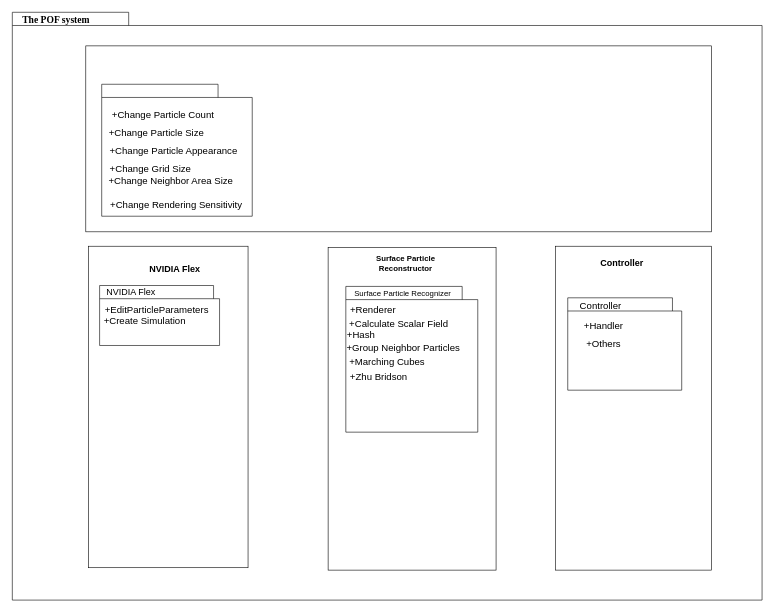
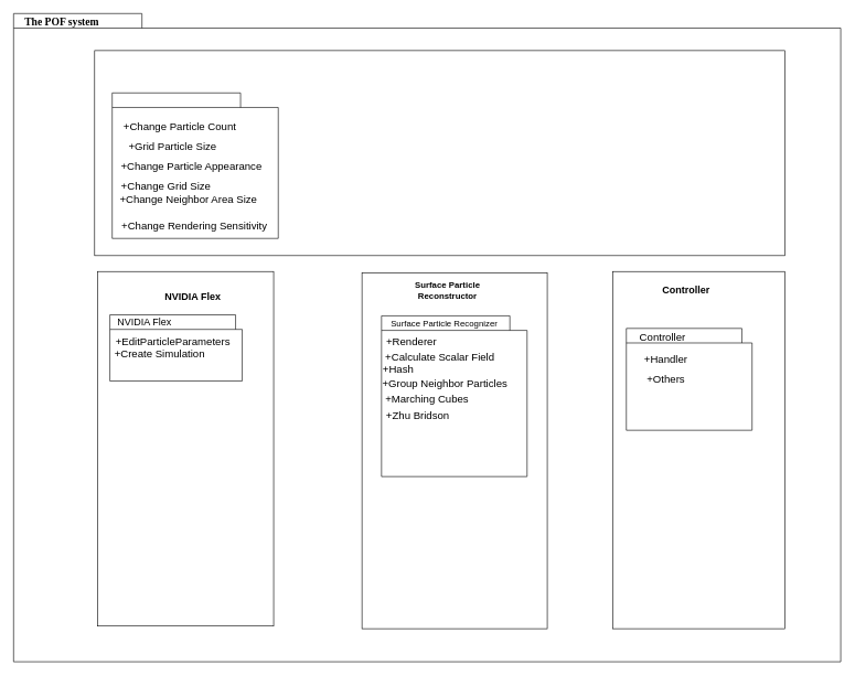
  <mxCell id="0" />
  <mxCell id="1" parent="0" />
  <mxCell id="2" value="" style="shape=folder;fontStyle=1;spacingTop=10;tabWidth=194;tabHeight=22;tabPosition=left;html=1;rounded=0;shadow=0;comic=0;labelBackgroundColor=none;strokeWidth=1;fillColor=none;fontFamily=Verdana;fontSize=10;align=center;" parent="1" vertex="1"><mxGeometry x="20" y="20" width="1250" height="980" as="geometry" /></mxCell>
  <mxCell id="3" value="&lt;b style=&quot;font-size: 16px;&quot;&gt;&lt;font style=&quot;font-size: 16px;&quot;&gt;The POF system&lt;/font&gt;&lt;/b&gt;" style="text;html=1;align=left;verticalAlign=top;spacingTop=-4;fontSize=16;fontFamily=Verdana" parent="1" vertex="1"><mxGeometry x="35" y="20" width="130" height="20" as="geometry" /></mxCell>
  <mxCell id="4" value="" style="rounded=0;whiteSpace=wrap;html=1;" vertex="1" parent="1"><mxGeometry x="147" y="410" width="266" height="536" as="geometry" /></mxCell>
  <mxCell id="5" value="NVIDIA Flex" style="text;html=1;strokeColor=none;fillColor=none;align=center;verticalAlign=middle;whiteSpace=wrap;rounded=0;strokeWidth=1;fontSize=15;fontStyle=1" vertex="1" parent="1"><mxGeometry x="235.5" y="438" width="110" height="20" as="geometry" /></mxCell>
  <mxCell id="6" value="" style="rounded=0;whiteSpace=wrap;html=1;" vertex="1" parent="1"><mxGeometry x="142.5" y="76" width="1043" height="310" as="geometry" /></mxCell>
  <mxCell id="7" value="" style="rounded=0;whiteSpace=wrap;html=1;" vertex="1" parent="1"><mxGeometry x="925.5" y="410" width="260" height="540" as="geometry" /></mxCell>
  <mxCell id="8" value="" style="rounded=0;whiteSpace=wrap;html=1;" vertex="1" parent="1"><mxGeometry x="546.5" y="412" width="280" height="538" as="geometry" /></mxCell>
  <mxCell id="9" value="Controller" style="text;html=1;strokeColor=none;fillColor=none;align=center;verticalAlign=middle;whiteSpace=wrap;rounded=0;fontSize=15;fontStyle=1" vertex="1" parent="1"><mxGeometry x="950.5" y="427" width="171" height="20" as="geometry" /></mxCell>
  <mxCell id="10" value="Surface Particle &lt;br&gt;Reconstructor" style="text;html=1;strokeColor=none;fillColor=none;align=center;verticalAlign=middle;whiteSpace=wrap;rounded=0;fontSize=13;fontStyle=1" vertex="1" parent="1"><mxGeometry x="569.5" y="421.5" width="212" height="33" as="geometry" /></mxCell>
  <mxCell id="11" value="" style="shape=folder;fontStyle=1;spacingTop=10;tabWidth=194;tabHeight=22;tabPosition=left;html=1;rounded=0;shadow=0;comic=0;labelBackgroundColor=none;strokeWidth=1;fillColor=none;fontFamily=Verdana;fontSize=10;align=center;" vertex="1" parent="1"><mxGeometry x="165.5" y="475.5" width="200" height="100" as="geometry" /></mxCell>
  <mxCell id="12" value="NVIDIA Flex" style="text;html=1;strokeColor=none;fillColor=none;align=center;verticalAlign=middle;whiteSpace=wrap;rounded=0;strokeWidth=1;fontSize=15;fontStyle=0" vertex="1" parent="1"><mxGeometry x="165.5" y="475.5" width="104" height="20" as="geometry" /></mxCell>
  <mxCell id="13" value="+EditParticleParameters&lt;br&gt;" style="text;html=1;strokeColor=none;fillColor=none;align=center;verticalAlign=middle;whiteSpace=wrap;rounded=0;fontSize=16;" vertex="1" parent="1"><mxGeometry x="165.5" y="505.5" width="190" height="21" as="geometry" /></mxCell>
  <mxCell id="14" value="" style="shape=folder;fontStyle=1;spacingTop=10;tabWidth=194;tabHeight=22;tabPosition=left;html=1;rounded=0;shadow=0;comic=0;labelBackgroundColor=none;strokeWidth=1;fillColor=none;fontFamily=Verdana;fontSize=10;align=center;" vertex="1" parent="1"><mxGeometry x="576" y="477" width="220" height="243" as="geometry" /></mxCell>
  <mxCell id="15" value="&lt;font style=&quot;font-size: 13px&quot;&gt;Surface Particle&amp;nbsp;Recognizer&lt;/font&gt;" style="text;html=1;strokeColor=none;fillColor=none;align=center;verticalAlign=middle;whiteSpace=wrap;rounded=0;strokeWidth=1;fontSize=15;fontStyle=0" vertex="1" parent="1"><mxGeometry x="575.5" y="469.5" width="190" height="36" as="geometry" /></mxCell>
  <mxCell id="16" value="+Renderer" style="text;html=1;strokeColor=none;fillColor=none;align=center;verticalAlign=middle;whiteSpace=wrap;rounded=0;fontSize=16;" vertex="1" parent="1"><mxGeometry x="545.5" y="503" width="151" height="26" as="geometry" /></mxCell>
  <mxCell id="17" value="+Create Simulation" style="text;html=1;strokeColor=none;fillColor=none;align=center;verticalAlign=middle;whiteSpace=wrap;rounded=0;fontSize=16;" vertex="1" parent="1"><mxGeometry x="165.5" y="523.5" width="150" height="21" as="geometry" /></mxCell>
  <mxCell id="18" value="+Calculate Scalar Field" style="text;html=1;strokeColor=none;fillColor=none;align=center;verticalAlign=middle;whiteSpace=wrap;rounded=0;fontSize=16;" vertex="1" parent="1"><mxGeometry x="579" y="525.5" width="171" height="26" as="geometry" /></mxCell>
  <mxCell id="19" value="Controller" style="text;html=1;strokeColor=none;fillColor=none;align=center;verticalAlign=middle;whiteSpace=wrap;rounded=0;fontSize=16;" vertex="1" parent="1"><mxGeometry x="925.5" y="495.5" width="150" height="26" as="geometry" /></mxCell>
  <mxCell id="20" value="+Hash" style="text;html=1;strokeColor=none;fillColor=none;align=center;verticalAlign=middle;whiteSpace=wrap;rounded=0;fontSize=16;" vertex="1" parent="1"><mxGeometry x="515.5" y="544.5" width="171" height="26" as="geometry" /></mxCell>
  <mxCell id="21" value="+Group Neighbor Particles" style="text;html=1;strokeColor=none;fillColor=none;align=center;verticalAlign=middle;whiteSpace=wrap;rounded=0;fontSize=16;" vertex="1" parent="1"><mxGeometry x="576" y="566" width="192" height="26" as="geometry" /></mxCell>
  <mxCell id="22" value="+Marching Cubes" style="text;html=1;strokeColor=none;fillColor=none;align=center;verticalAlign=middle;whiteSpace=wrap;rounded=0;fontSize=16;" vertex="1" parent="1"><mxGeometry x="540" y="588.5" width="210" height="26" as="geometry" /></mxCell>
  <mxCell id="23" value="" style="shape=folder;fontStyle=1;spacingTop=10;tabWidth=194;tabHeight=22;tabPosition=left;html=1;rounded=0;shadow=0;comic=0;labelBackgroundColor=none;strokeWidth=1;fillColor=none;fontFamily=Verdana;fontSize=10;align=center;" vertex="1" parent="1"><mxGeometry x="946" y="496" width="190" height="154" as="geometry" /></mxCell>
  <mxCell id="24" value="+Handler" style="text;html=1;strokeColor=none;fillColor=none;align=center;verticalAlign=middle;whiteSpace=wrap;rounded=0;fontSize=16;" vertex="1" parent="1"><mxGeometry x="955.5" y="529" width="100" height="26" as="geometry" /></mxCell>
  <mxCell id="25" value="+Others" style="text;html=1;strokeColor=none;fillColor=none;align=center;verticalAlign=middle;whiteSpace=wrap;rounded=0;fontSize=16;" vertex="1" parent="1"><mxGeometry x="955.5" y="560" width="100" height="26" as="geometry" /></mxCell>
  <mxCell id="26" value="" style="shape=folder;fontStyle=1;spacingTop=10;tabWidth=194;tabHeight=22;tabPosition=left;html=1;rounded=0;shadow=0;comic=0;labelBackgroundColor=none;strokeWidth=1;fillColor=none;fontFamily=Verdana;fontSize=10;align=center;" vertex="1" parent="1"><mxGeometry x="169" y="140" width="251" height="220" as="geometry" /></mxCell>
  <mxCell id="27" value="+Change Particle Count" style="text;html=1;strokeColor=none;fillColor=none;align=center;verticalAlign=middle;whiteSpace=wrap;rounded=0;fontSize=16;" vertex="1" parent="1"><mxGeometry x="176.5" y="180" width="189" height="21" as="geometry" /></mxCell>
- <mxCell id="28" value="+Change Particle Size" style="text;html=1;strokeColor=none;fillColor=none;align=center;verticalAlign=middle;whiteSpace=wrap;rounded=0;fontSize=16;" vertex="1" parent="1"><mxGeometry x="165.5" y="210" width="189" height="21" as="geometry" /></mxCell>
+ <mxCell id="28" value="+Grid Particle Size" style="text;html=1;strokeColor=none;fillColor=none;align=center;verticalAlign=middle;whiteSpace=wrap;rounded=0;fontSize=16;" vertex="1" parent="1"><mxGeometry x="165.5" y="210" width="189" height="21" as="geometry" /></mxCell>
  <mxCell id="29" value="+Change Particle Appearance" style="text;html=1;strokeColor=none;fillColor=none;align=center;verticalAlign=middle;whiteSpace=wrap;rounded=0;fontSize=16;" vertex="1" parent="1"><mxGeometry x="167" y="240" width="244" height="21" as="geometry" /></mxCell>
  <mxCell id="30" value="+Change Grid Size" style="text;html=1;strokeColor=none;fillColor=none;align=center;verticalAlign=middle;whiteSpace=wrap;rounded=0;fontSize=16;" vertex="1" parent="1"><mxGeometry x="165" y="269" width="171" height="21" as="geometry" /></mxCell>
  <mxCell id="31" value="+Change Neighbor Area Size" style="text;html=1;strokeColor=none;fillColor=none;align=center;verticalAlign=middle;whiteSpace=wrap;rounded=0;fontSize=16;" vertex="1" parent="1"><mxGeometry x="176.5" y="290" width="215" height="21" as="geometry" /></mxCell>
  <mxCell id="32" value="+Change Rendering Sensitivity" style="text;html=1;strokeColor=none;fillColor=none;align=center;verticalAlign=middle;whiteSpace=wrap;rounded=0;fontSize=16;" vertex="1" parent="1"><mxGeometry x="169" y="330" width="249" height="21" as="geometry" /></mxCell>
  <mxCell id="33" value="+Zhu Bridson" style="text;html=1;strokeColor=none;fillColor=none;align=center;verticalAlign=middle;whiteSpace=wrap;rounded=0;fontSize=16;" vertex="1" parent="1"><mxGeometry x="526" y="614.5" width="210" height="26" as="geometry" /></mxCell>
